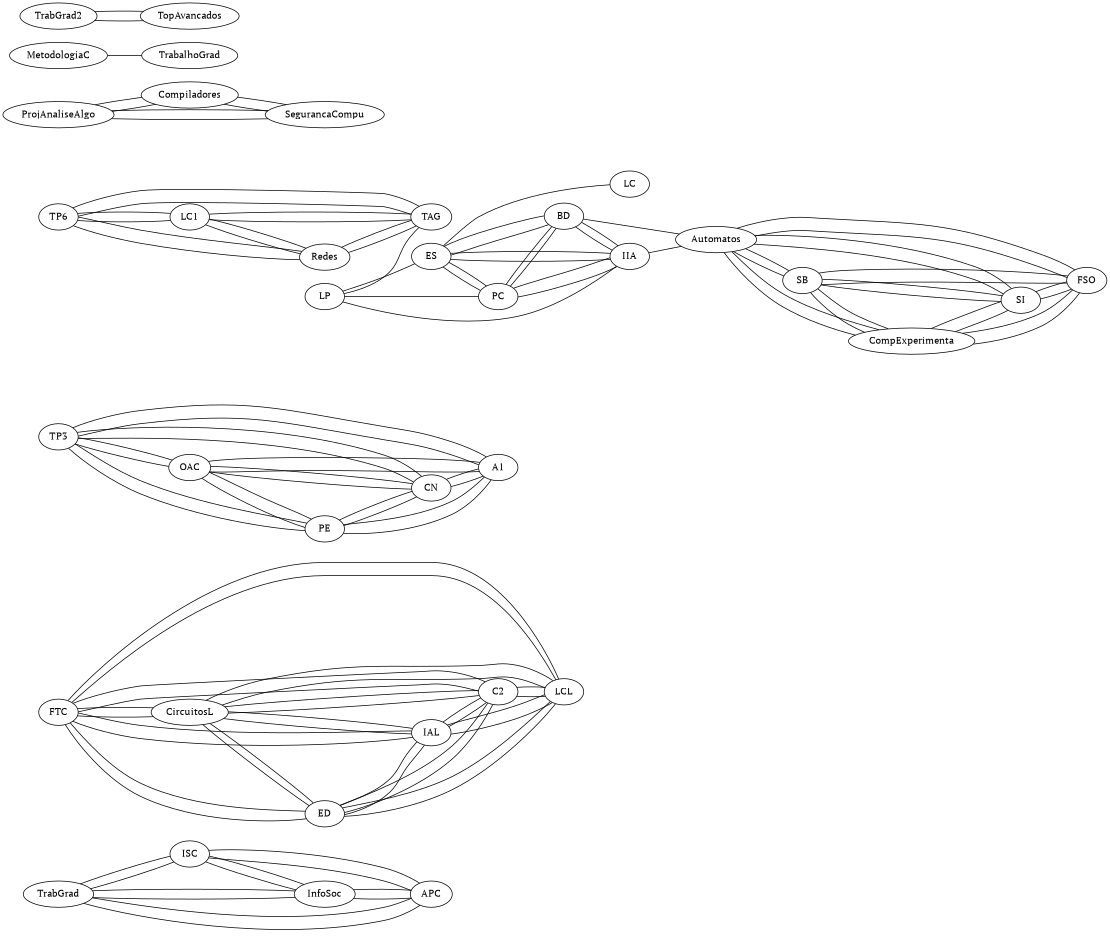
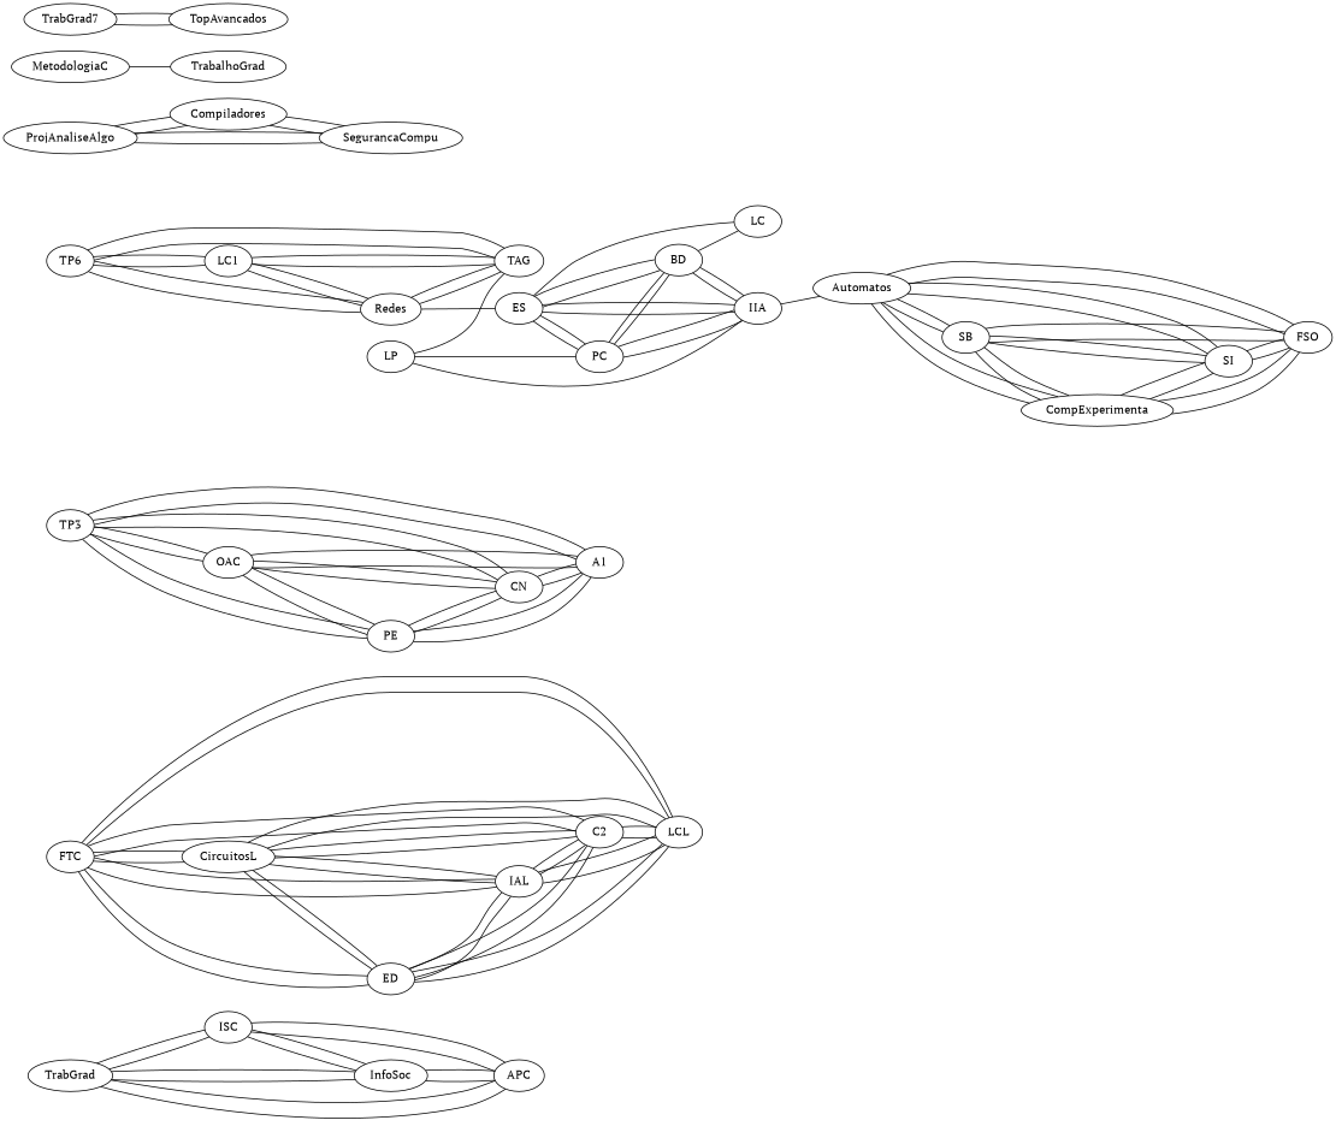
  graph {
    fontname="PT Serif"
    rankdir=LR
    node [fontname="PT Serif"]
    edge [fontname="PT Serif"]
    n1 [label=TrabGrad]
    ISC
    APC
    InfoSoc
    FTC
    CircuitosL
    LCL
    C2
    IAL
    ED
    n11 [label=TP3]
    OAC
    A1
    CN
    PE
    n16 [label=TP6]
    LC1
    TAG
    Redes
    LP
    PC
    ES
    IIA
    BD
    LC
    Automatos
    SB
    FSO
    SI
    CompExperimenta
    ProjAnaliseAlgo
    Compiladores
    SegurancaCompu
    MetodologiaC
    TrabalhoGrad
-   TrabGrad2
+   TrabGrad2 [label=TrabGrad7]
    TopAvancados
    n1 -- ISC
    n1 -- APC
    n1 -- InfoSoc
    ISC -- n1
    ISC -- APC
    ISC -- InfoSoc
    APC -- n1
    APC -- ISC
    APC -- InfoSoc
    InfoSoc -- n1
    InfoSoc -- ISC
    InfoSoc -- APC
    FTC -- CircuitosL
    FTC -- LCL
    FTC -- C2
    FTC -- IAL
    FTC -- ED
    CircuitosL -- FTC
    CircuitosL -- LCL
    CircuitosL -- C2
    CircuitosL -- IAL
    CircuitosL -- ED
    LCL -- FTC
    LCL -- CircuitosL
    LCL -- C2
    LCL -- IAL
    LCL -- ED
    C2 -- FTC
    C2 -- CircuitosL
    C2 -- LCL
    C2 -- IAL
    C2 -- ED
    IAL -- FTC
    IAL -- CircuitosL
    IAL -- LCL
    IAL -- C2
    IAL -- ED
    ED -- FTC
    ED -- CircuitosL
    ED -- LCL
    ED -- C2
    ED -- IAL
    n11 -- OAC
    n11 -- A1
    n11 -- CN
    n11 -- PE
    OAC -- n11
    OAC -- A1
    OAC -- CN
    OAC -- PE
    A1 -- n11
    A1 -- OAC
    A1 -- CN
    A1 -- PE
    CN -- n11
    CN -- OAC
    CN -- A1
    CN -- PE
    PE -- n11
    PE -- OAC
    PE -- A1
    PE -- CN
    n16 -- LC1
    n16 -- TAG
    n16 -- Redes
    LC1 -- n16
    LC1 -- TAG
    LC1 -- Redes
    TAG -- n16
    TAG -- LC1
    TAG -- Redes
    Redes -- n16
    Redes -- LC1
    Redes -- TAG
    LP -- TAG
    LP -- PC
-   LP -- ES
+   Redes -- ES
    LP -- IIA
    PC -- ES
    PC -- IIA
    PC -- BD
    ES -- PC
    ES -- IIA
    ES -- BD
    ES -- LC
    IIA -- PC
    IIA -- ES
    IIA -- BD
    IIA -- Automatos
    BD -- PC
    BD -- ES
    BD -- IIA
-   BD -- Automatos
+   BD -- LC
    Automatos -- SB
    Automatos -- FSO
    Automatos -- SI
    Automatos -- CompExperimenta
    SB -- Automatos
    SB -- FSO
    SB -- SI
    SB -- CompExperimenta
    FSO -- Automatos
    FSO -- SB
    FSO -- SI
    FSO -- CompExperimenta
    SI -- Automatos
    SI -- SB
    SI -- FSO
    SI -- CompExperimenta
    CompExperimenta -- Automatos
    CompExperimenta -- SB
    CompExperimenta -- FSO
    CompExperimenta -- SI
    ProjAnaliseAlgo -- Compiladores
    ProjAnaliseAlgo -- SegurancaCompu
    Compiladores -- ProjAnaliseAlgo
    Compiladores -- SegurancaCompu
    SegurancaCompu -- ProjAnaliseAlgo
    SegurancaCompu -- Compiladores
    MetodologiaC -- TrabalhoGrad
    TrabGrad2 -- TopAvancados
    TopAvancados -- TrabGrad2
  }
